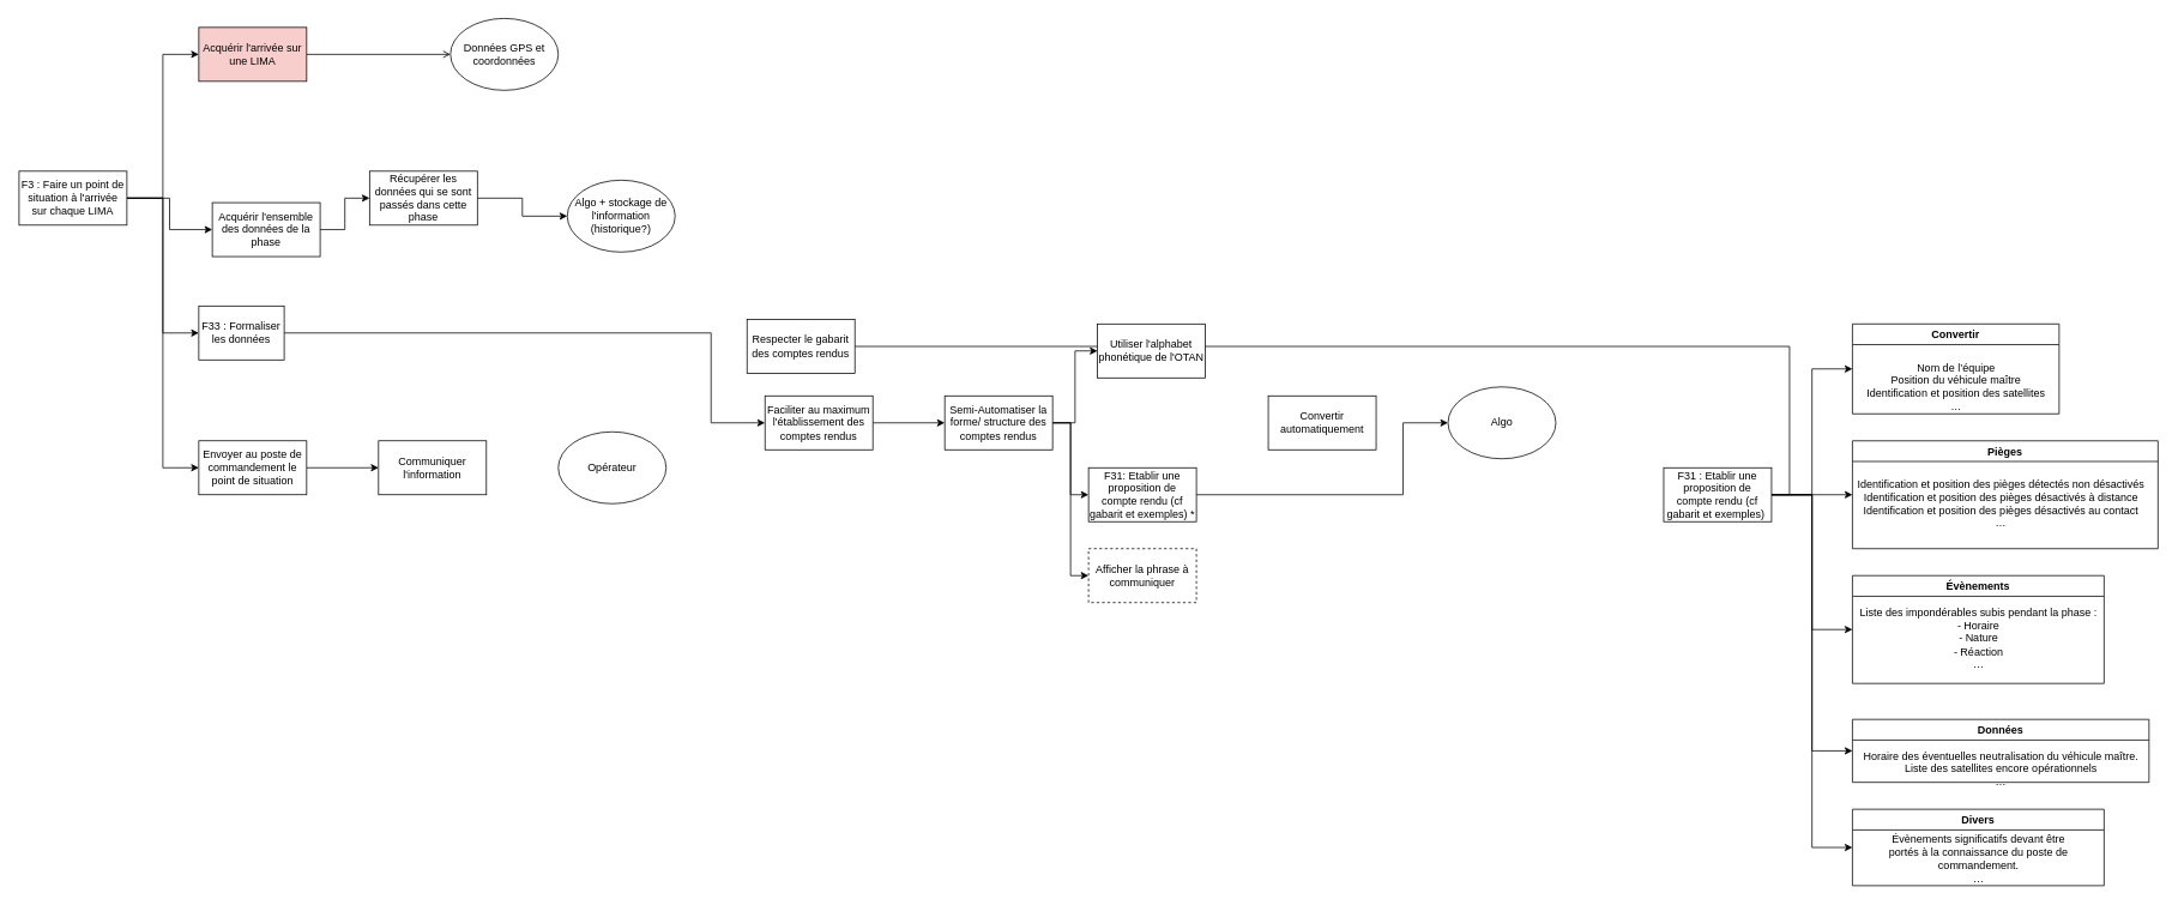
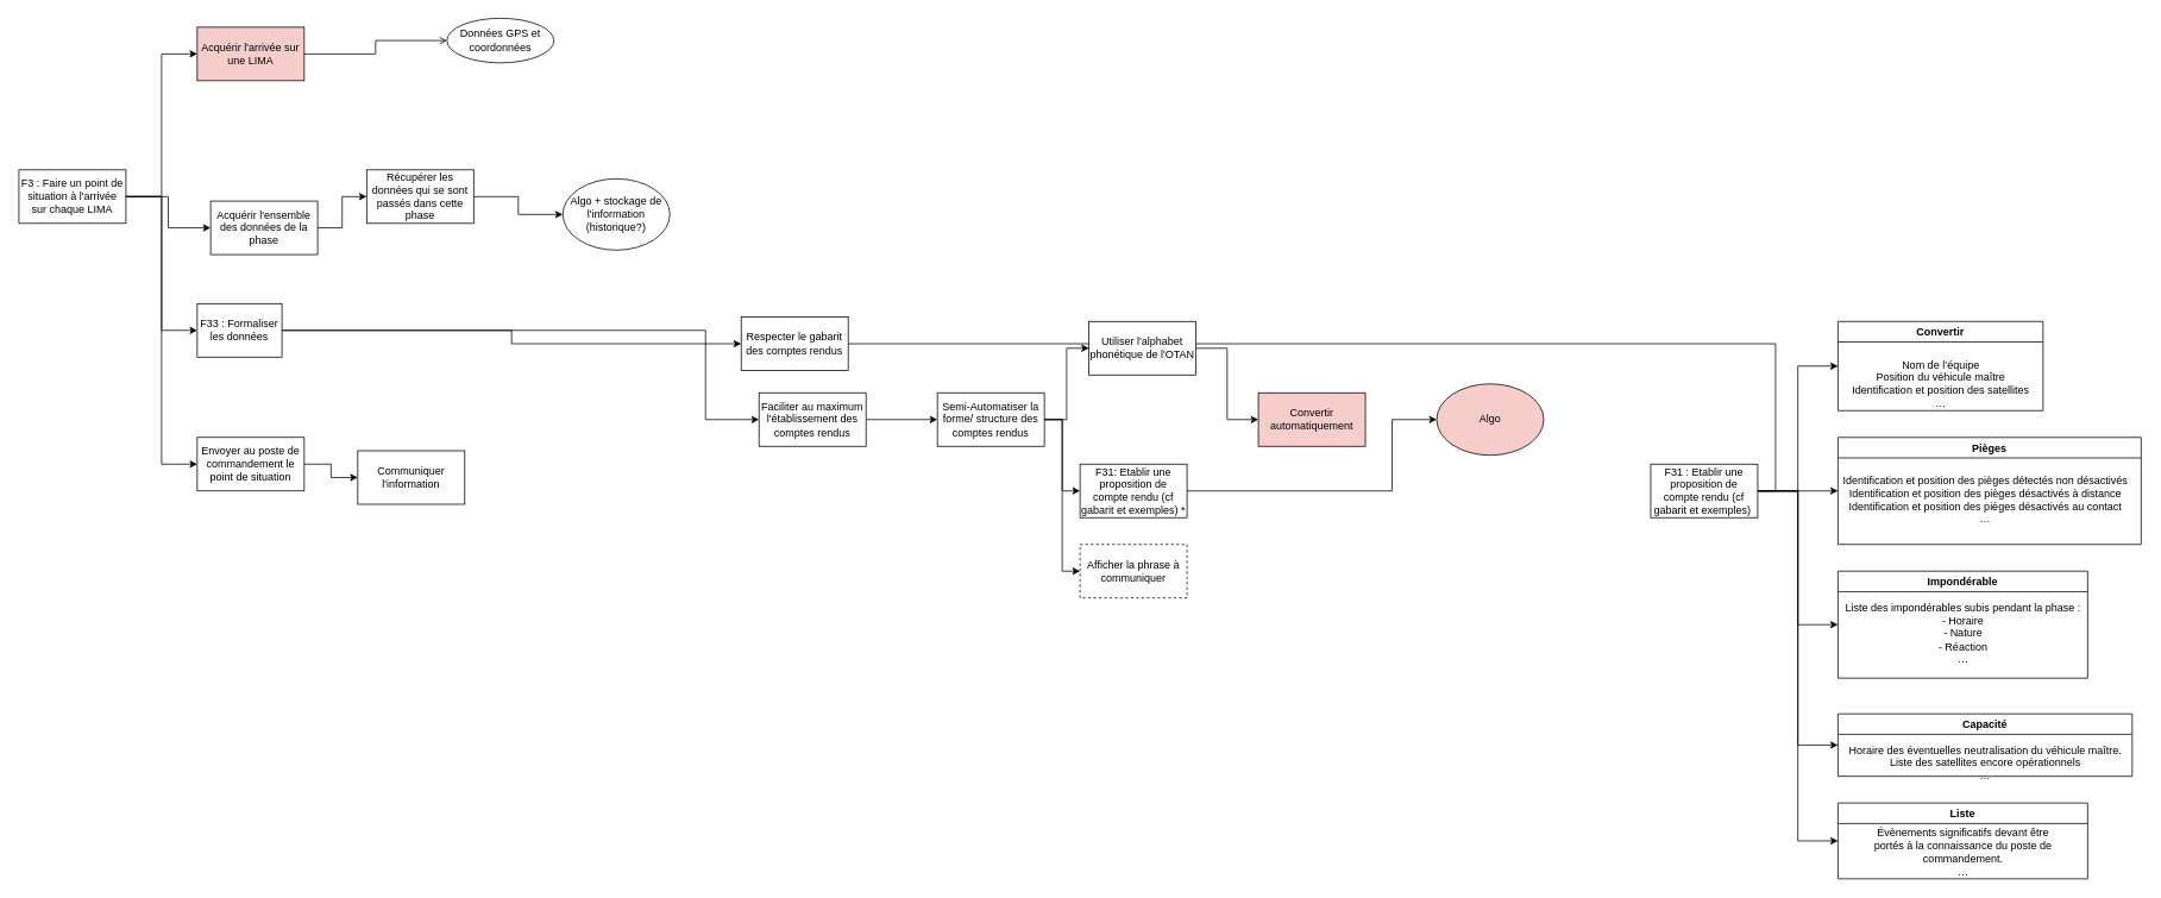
  <mxCell id="0" />
  <mxCell id="1" parent="0" />
  <mxCell id="2" style="edgeStyle=orthogonalEdgeStyle;rounded=0;orthogonalLoop=1;jettySize=auto;html=1;exitX=1;exitY=0.5;exitDx=0;exitDy=0;entryX=0;entryY=0.5;entryDx=0;entryDy=0;" parent="1" source="6" target="10" edge="1"><mxGeometry relative="1" as="geometry" /></mxCell>
  <mxCell id="3" style="edgeStyle=orthogonalEdgeStyle;rounded=0;orthogonalLoop=1;jettySize=auto;html=1;exitX=1;exitY=0.5;exitDx=0;exitDy=0;entryX=0;entryY=0.5;entryDx=0;entryDy=0;" parent="1" source="6" target="8" edge="1"><mxGeometry relative="1" as="geometry" /></mxCell>
  <mxCell id="4" style="edgeStyle=orthogonalEdgeStyle;rounded=0;orthogonalLoop=1;jettySize=auto;html=1;exitX=1;exitY=0.5;exitDx=0;exitDy=0;entryX=0;entryY=0.5;entryDx=0;entryDy=0;" parent="1" source="6" target="17" edge="1"><mxGeometry relative="1" as="geometry" /></mxCell>
  <mxCell id="5" style="edgeStyle=orthogonalEdgeStyle;rounded=0;orthogonalLoop=1;jettySize=auto;html=1;exitX=1;exitY=0.5;exitDx=0;exitDy=0;entryX=0;entryY=0.5;entryDx=0;entryDy=0;" parent="1" source="6" target="12" edge="1"><mxGeometry relative="1" as="geometry" /></mxCell>
  <mxCell id="6" value="F3 : Faire un point de situation à l'arrivée sur chaque LIMA" style="rounded=0;whiteSpace=wrap;html=1;" parent="1" vertex="1"><mxGeometry x="20" y="190" width="120" height="60" as="geometry" /></mxCell>
  <mxCell id="7" style="edgeStyle=orthogonalEdgeStyle;rounded=0;orthogonalLoop=1;jettySize=auto;html=1;exitX=1;exitY=0.5;exitDx=0;exitDy=0;entryX=0;entryY=0.5;entryDx=0;entryDy=0;endArrow=open;" parent="1" source="8" target="18" edge="1"><mxGeometry relative="1" as="geometry" /></mxCell>
  <mxCell id="8" value="Acquérir l'arrivée sur une LIMA" style="rounded=0;whiteSpace=wrap;html=1;fillColor=#f8cecc;" parent="1" vertex="1"><mxGeometry x="220" y="30" width="120" height="60" as="geometry" /></mxCell>
  <mxCell id="9" style="edgeStyle=orthogonalEdgeStyle;rounded=0;orthogonalLoop=1;jettySize=auto;html=1;exitX=1;exitY=0.5;exitDx=0;exitDy=0;entryX=0;entryY=0.5;entryDx=0;entryDy=0;" parent="1" source="10" target="20" edge="1"><mxGeometry relative="1" as="geometry" /></mxCell>
  <mxCell id="10" value="Acquérir l'ensemble des données de la phase" style="rounded=0;whiteSpace=wrap;html=1;" parent="1" vertex="1"><mxGeometry x="235" y="225" width="120" height="60" as="geometry" /></mxCell>
  <mxCell id="11" style="edgeStyle=orthogonalEdgeStyle;rounded=0;orthogonalLoop=1;jettySize=auto;html=1;exitX=1;exitY=0.5;exitDx=0;exitDy=0;entryX=0;entryY=0.5;entryDx=0;entryDy=0;" parent="1" source="12" target="13" edge="1"><mxGeometry relative="1" as="geometry" /></mxCell>
  <mxCell id="12" value="Envoyer au poste de commandement le point de situation" style="rounded=0;whiteSpace=wrap;html=1;" parent="1" vertex="1"><mxGeometry x="220" y="490" width="120" height="60" as="geometry" /></mxCell>
- <mxCell id="13" value="Communiquer l'information" style="rounded=0;whiteSpace=wrap;html=1;" parent="1" vertex="1"><mxGeometry x="420" y="490" width="120" height="60" as="geometry" /></mxCell>
- <mxCell id="14" value="Opérateur" style="ellipse;whiteSpace=wrap;html=1;" parent="1" vertex="1"><mxGeometry x="620" y="480" width="120" height="80" as="geometry" /></mxCell>
+ <mxCell id="13" value="Communiquer l'information" style="rounded=0;whiteSpace=wrap;html=1;" parent="1" vertex="1"><mxGeometry x="400" y="505" width="120" height="60" as="geometry" /></mxCell>
+ <mxCell id="15" style="edgeStyle=orthogonalEdgeStyle;rounded=0;orthogonalLoop=1;jettySize=auto;html=1;exitX=1;exitY=0.5;exitDx=0;exitDy=0;entryX=0;entryY=0.5;entryDx=0;entryDy=0;" parent="1" source="17" target="23" edge="1"><mxGeometry relative="1" as="geometry" /></mxCell>
  <mxCell id="16" style="edgeStyle=orthogonalEdgeStyle;rounded=0;orthogonalLoop=1;jettySize=auto;html=1;exitX=1;exitY=0.5;exitDx=0;exitDy=0;entryX=0;entryY=0.5;entryDx=0;entryDy=0;" parent="1" source="17" target="25" edge="1"><mxGeometry relative="1" as="geometry"><Array as="points"><mxPoint x="790" y="370" /><mxPoint x="790" y="470" /></Array></mxGeometry></mxCell>
  <mxCell id="17" value="F33 : Formaliser les données" style="rounded=0;whiteSpace=wrap;html=1;" parent="1" vertex="1"><mxGeometry x="220" y="340" width="95" height="60" as="geometry" /></mxCell>
- <mxCell id="18" value="Données GPS et coordonnées" style="ellipse;whiteSpace=wrap;html=1;" parent="1" vertex="1"><mxGeometry x="500" y="20" width="120" height="80" as="geometry" /></mxCell>
+ <mxCell id="18" value="Données GPS et coordonnées" style="ellipse;whiteSpace=wrap;html=1;" parent="1" vertex="1"><mxGeometry x="500" y="20" width="120" height="50" as="geometry" /></mxCell>
  <mxCell id="19" style="edgeStyle=orthogonalEdgeStyle;rounded=0;orthogonalLoop=1;jettySize=auto;html=1;exitX=1;exitY=0.5;exitDx=0;exitDy=0;entryX=0;entryY=0.5;entryDx=0;entryDy=0;" parent="1" source="20" target="21" edge="1"><mxGeometry relative="1" as="geometry" /></mxCell>
  <mxCell id="20" value="Récupérer les données qui se sont passés dans cette phase" style="rounded=0;whiteSpace=wrap;html=1;" parent="1" vertex="1"><mxGeometry x="410" y="190" width="120" height="60" as="geometry" /></mxCell>
  <mxCell id="21" value="Algo + stockage de l'information (historique?)" style="ellipse;whiteSpace=wrap;html=1;" parent="1" vertex="1"><mxGeometry x="630" y="200" width="120" height="80" as="geometry" /></mxCell>
  <mxCell id="22" style="edgeStyle=orthogonalEdgeStyle;rounded=0;orthogonalLoop=1;jettySize=auto;html=1;exitX=1;exitY=0.5;exitDx=0;exitDy=0;entryX=1;entryY=0.5;entryDx=0;entryDy=0;endArrow=none;endFill=0;" parent="1" source="23" target="42" edge="1"><mxGeometry relative="1" as="geometry"><mxPoint x="1880" y="370" as="targetPoint" /></mxGeometry></mxCell>
  <mxCell id="23" value="Respecter le gabarit des comptes rendus" style="rounded=0;whiteSpace=wrap;html=1;" parent="1" vertex="1"><mxGeometry x="830" y="355" width="120" height="60" as="geometry" /></mxCell>
  <mxCell id="24" style="edgeStyle=orthogonalEdgeStyle;rounded=0;orthogonalLoop=1;jettySize=auto;html=1;exitX=1;exitY=0.5;exitDx=0;exitDy=0;entryX=0;entryY=0.5;entryDx=0;entryDy=0;" parent="1" source="25" target="29" edge="1"><mxGeometry relative="1" as="geometry" /></mxCell>
  <mxCell id="25" value="Faciliter au maximum l'établissement des comptes rendus" style="rounded=0;whiteSpace=wrap;html=1;" parent="1" vertex="1"><mxGeometry x="850" y="440" width="120" height="60" as="geometry" /></mxCell>
  <mxCell id="26" style="edgeStyle=orthogonalEdgeStyle;rounded=0;orthogonalLoop=1;jettySize=auto;html=1;exitX=1;exitY=0.5;exitDx=0;exitDy=0;entryX=0;entryY=0.5;entryDx=0;entryDy=0;" parent="1" source="29" target="31" edge="1"><mxGeometry relative="1" as="geometry" /></mxCell>
  <mxCell id="27" style="edgeStyle=orthogonalEdgeStyle;rounded=0;orthogonalLoop=1;jettySize=auto;html=1;exitX=1;exitY=0.5;exitDx=0;exitDy=0;entryX=0;entryY=0.5;entryDx=0;entryDy=0;" parent="1" source="29" target="33" edge="1"><mxGeometry relative="1" as="geometry" /></mxCell>
  <mxCell id="28" style="edgeStyle=orthogonalEdgeStyle;rounded=0;orthogonalLoop=1;jettySize=auto;html=1;exitX=1;exitY=0.5;exitDx=0;exitDy=0;entryX=0;entryY=0.5;entryDx=0;entryDy=0;" parent="1" source="29" target="34" edge="1"><mxGeometry relative="1" as="geometry" /></mxCell>
  <mxCell id="29" value="Semi-Automatiser la forme/ structure des comptes rendus" style="rounded=0;whiteSpace=wrap;html=1;" parent="1" vertex="1"><mxGeometry x="1050" y="440" width="120" height="60" as="geometry" /></mxCell>
+ <mxCell id="30" style="edgeStyle=orthogonalEdgeStyle;rounded=0;orthogonalLoop=1;jettySize=auto;html=1;exitX=1;exitY=0.5;exitDx=0;exitDy=0;entryX=0;entryY=0.5;entryDx=0;entryDy=0;" parent="1" source="31" target="35" edge="1"><mxGeometry relative="1" as="geometry" /></mxCell>
  <mxCell id="31" value="Utiliser l'alphabet phonétique de l'OTAN" style="rounded=0;whiteSpace=wrap;html=1;" parent="1" vertex="1"><mxGeometry x="1220" y="360" width="120" height="60" as="geometry" /></mxCell>
  <mxCell id="32" style="edgeStyle=orthogonalEdgeStyle;rounded=0;orthogonalLoop=1;jettySize=auto;html=1;exitX=1;exitY=0.5;exitDx=0;exitDy=0;entryX=0;entryY=0.5;entryDx=0;entryDy=0;" parent="1" source="33" target="36" edge="1"><mxGeometry relative="1" as="geometry"><Array as="points"><mxPoint x="1560" y="550" /><mxPoint x="1560" y="470" /></Array></mxGeometry></mxCell>
  <mxCell id="33" value="F31: Etablir une proposition de compte rendu (cf gabarit et exemples) *" style="rounded=0;whiteSpace=wrap;html=1;" parent="1" vertex="1"><mxGeometry x="1210" y="520" width="120" height="60" as="geometry" /></mxCell>
  <mxCell id="34" value="Afficher la phrase à communiquer" style="rounded=0;whiteSpace=wrap;html=1;dashed=1;" parent="1" vertex="1"><mxGeometry x="1210" y="610" width="120" height="60" as="geometry" /></mxCell>
- <mxCell id="35" value="Convertir automatiquement" style="rounded=0;whiteSpace=wrap;html=1;" parent="1" vertex="1"><mxGeometry x="1410" y="440" width="120" height="60" as="geometry" /></mxCell>
- <mxCell id="36" value="Algo" style="ellipse;whiteSpace=wrap;html=1;" parent="1" vertex="1"><mxGeometry x="1610" y="430" width="120" height="80" as="geometry" /></mxCell>
+ <mxCell id="35" value="Convertir automatiquement" style="rounded=0;whiteSpace=wrap;html=1;fillColor=#f8cecc;" parent="1" vertex="1"><mxGeometry x="1410" y="440" width="120" height="60" as="geometry" /></mxCell>
+ <mxCell id="36" value="Algo" style="ellipse;whiteSpace=wrap;html=1;fillColor=#f8cecc;" parent="1" vertex="1"><mxGeometry x="1610" y="430" width="120" height="80" as="geometry" /></mxCell>
  <mxCell id="37" style="edgeStyle=orthogonalEdgeStyle;rounded=0;orthogonalLoop=1;jettySize=auto;html=1;exitX=1;exitY=0.5;exitDx=0;exitDy=0;entryX=0;entryY=0.5;entryDx=0;entryDy=0;" parent="1" source="42" target="43" edge="1"><mxGeometry relative="1" as="geometry" /></mxCell>
  <mxCell id="38" style="edgeStyle=orthogonalEdgeStyle;rounded=0;orthogonalLoop=1;jettySize=auto;html=1;exitX=1;exitY=0.5;exitDx=0;exitDy=0;entryX=0;entryY=0.5;entryDx=0;entryDy=0;" parent="1" source="42" target="45" edge="1"><mxGeometry relative="1" as="geometry" /></mxCell>
  <mxCell id="39" style="edgeStyle=orthogonalEdgeStyle;rounded=0;orthogonalLoop=1;jettySize=auto;html=1;exitX=1;exitY=0.5;exitDx=0;exitDy=0;entryX=0;entryY=0.5;entryDx=0;entryDy=0;" parent="1" source="42" target="47" edge="1"><mxGeometry relative="1" as="geometry" /></mxCell>
  <mxCell id="40" style="edgeStyle=orthogonalEdgeStyle;rounded=0;orthogonalLoop=1;jettySize=auto;html=1;exitX=1;exitY=0.5;exitDx=0;exitDy=0;entryX=0;entryY=0.5;entryDx=0;entryDy=0;" parent="1" source="42" target="49" edge="1"><mxGeometry relative="1" as="geometry" /></mxCell>
  <mxCell id="41" style="edgeStyle=orthogonalEdgeStyle;rounded=0;orthogonalLoop=1;jettySize=auto;html=1;exitX=1;exitY=0.5;exitDx=0;exitDy=0;entryX=0;entryY=0.5;entryDx=0;entryDy=0;" parent="1" source="42" target="51" edge="1"><mxGeometry relative="1" as="geometry" /></mxCell>
  <mxCell id="42" value="F31 : Etablir une proposition de compte rendu (cf gabarit et exemples)&amp;nbsp;" style="rounded=0;whiteSpace=wrap;html=1;" parent="1" vertex="1"><mxGeometry x="1850" y="520" width="120" height="60" as="geometry" /></mxCell>
  <mxCell id="43" value="Convertir" style="swimlane;" parent="1" vertex="1"><mxGeometry x="2060" y="360" width="230" height="100" as="geometry"><mxRectangle x="1730" y="160" width="70" height="23" as="alternateBounds" /></mxGeometry></mxCell>
  <mxCell id="44" value="Nom de l’équipe &lt;br/&gt;Position du véhicule maître&lt;br/&gt;Identification et position des satellites &lt;br/&gt;…&lt;br&gt;" style="text;html=1;align=center;verticalAlign=middle;resizable=0;points=[];autosize=1;strokeColor=none;fillColor=none;" parent="43" vertex="1"><mxGeometry x="10" y="40" width="210" height="60" as="geometry" /></mxCell>
  <mxCell id="45" value="Pièges" style="swimlane;" parent="1" vertex="1"><mxGeometry x="2060" y="490" width="340" height="120" as="geometry"><mxRectangle x="1730" y="160" width="70" height="23" as="alternateBounds" /></mxGeometry></mxCell>
  <mxCell id="46" value="Identification et position des pièges détectés non désactivés&lt;br/&gt;Identification et position des pièges désactivés à distance &lt;br/&gt;Identification et position des pièges désactivés au contact&lt;br/&gt;…&lt;br&gt;" style="text;html=1;align=center;verticalAlign=middle;resizable=0;points=[];autosize=1;strokeColor=none;fillColor=none;" parent="45" vertex="1"><mxGeometry y="40" width="330" height="60" as="geometry" /></mxCell>
- <mxCell id="47" value="Évènements" style="swimlane;" parent="1" vertex="1"><mxGeometry x="2060" y="640" width="280" height="120" as="geometry"><mxRectangle x="1730" y="160" width="70" height="23" as="alternateBounds" /></mxGeometry></mxCell>
+ <mxCell id="47" value="Impondérable" style="swimlane;" parent="1" vertex="1"><mxGeometry x="2060" y="640" width="280" height="120" as="geometry"><mxRectangle x="1730" y="160" width="70" height="23" as="alternateBounds" /></mxGeometry></mxCell>
  <mxCell id="48" value="Liste des impondérables subis pendant la phase :&lt;br/&gt;- Horaire&lt;br/&gt;- Nature&lt;br/&gt;- Réaction&lt;br/&gt;…" style="text;html=1;align=center;verticalAlign=middle;resizable=0;points=[];autosize=1;strokeColor=none;fillColor=none;" parent="47" vertex="1"><mxGeometry y="30" width="280" height="80" as="geometry" /></mxCell>
- <mxCell id="49" value="Données" style="swimlane;" parent="1" vertex="1"><mxGeometry x="2060" y="800" width="330" height="70" as="geometry"><mxRectangle x="1730" y="600" width="70" height="23" as="alternateBounds" /></mxGeometry></mxCell>
+ <mxCell id="49" value="Capacité" style="swimlane;" parent="1" vertex="1"><mxGeometry x="2060" y="800" width="330" height="70" as="geometry"><mxRectangle x="1730" y="600" width="70" height="23" as="alternateBounds" /></mxGeometry></mxCell>
  <mxCell id="50" value="Horaire des éventuelles neutralisation du véhicule maître.&lt;br/&gt;Liste des satellites encore opérationnels&lt;br/&gt;…" style="text;html=1;align=center;verticalAlign=middle;resizable=0;points=[];autosize=1;strokeColor=none;fillColor=none;" parent="49" vertex="1"><mxGeometry x="5" y="30" width="320" height="50" as="geometry" /></mxCell>
- <mxCell id="51" value="Divers " style="swimlane;" parent="1" vertex="1"><mxGeometry x="2060" y="900" width="280" height="85" as="geometry"><mxRectangle x="1730" y="600" width="70" height="23" as="alternateBounds" /></mxGeometry></mxCell>
+ <mxCell id="51" value="Liste " style="swimlane;" parent="1" vertex="1"><mxGeometry x="2060" y="900" width="280" height="85" as="geometry"><mxRectangle x="1730" y="600" width="70" height="23" as="alternateBounds" /></mxGeometry></mxCell>
  <mxCell id="52" value="Évènements significatifs devant être &lt;br&gt;portés à la connaissance du poste de &lt;br&gt;commandement.&lt;br&gt;…" style="text;html=1;align=center;verticalAlign=middle;resizable=0;points=[];autosize=1;strokeColor=none;fillColor=none;" parent="51" vertex="1"><mxGeometry x="35" y="25" width="210" height="60" as="geometry" /></mxCell>
